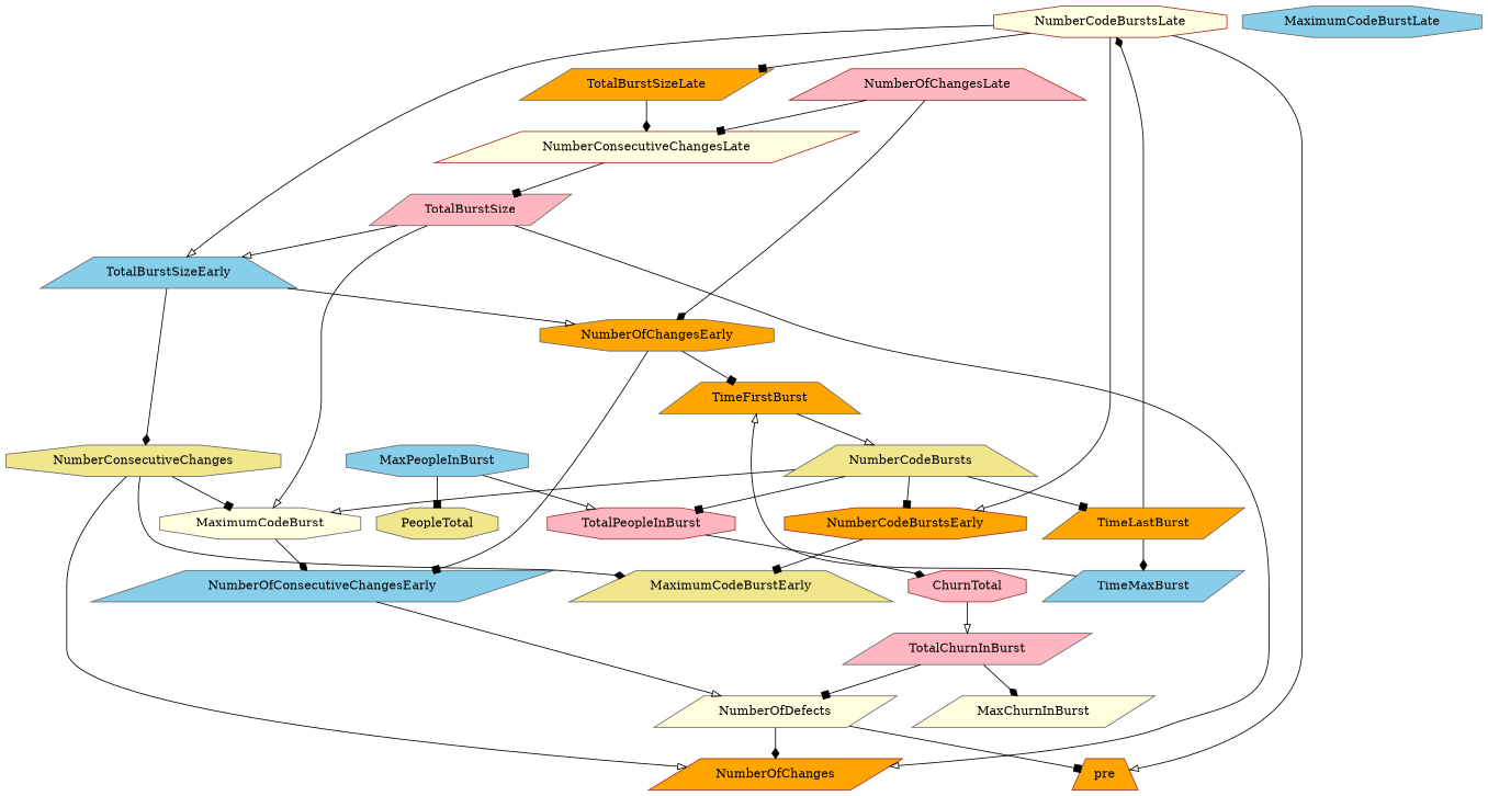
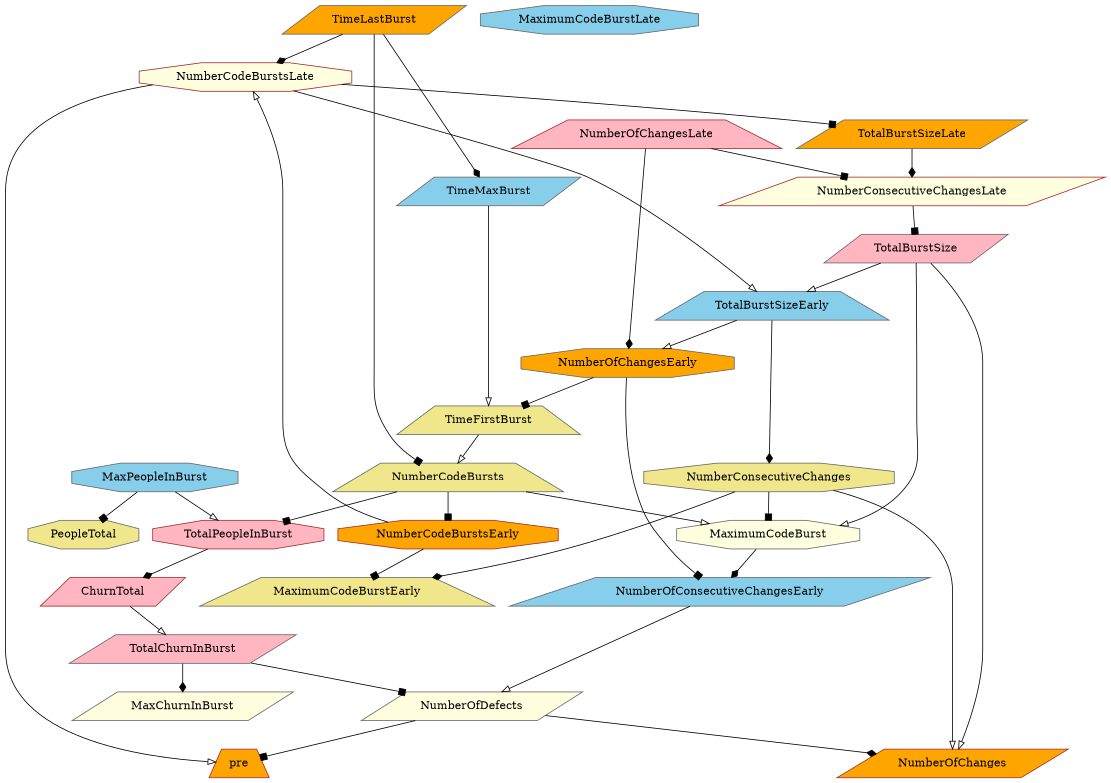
  digraph {
    node [color=gray40 fillcolor=orange shape=parallelogram style=filled]
    edge [arrowhead=onormal]
    TotalPeopleInBurst [color=brown fillcolor=lightpink shape=octagon]
-   ChurnTotal [color=brown fillcolor=lightpink shape=octagon]
+   ChurnTotal [color=brown fillcolor=lightpink]
    TotalChurnInBurst [fillcolor=lightpink]
    MaximumCodeBurstLate [fillcolor=skyblue shape=octagon]
    MaxPeopleInBurst [fillcolor=skyblue shape=octagon]
    PeopleTotal [fillcolor=khaki shape=octagon]
    NumberConsecutiveChangesLate [color=brown fillcolor=lightyellow]
    TotalBurstSizeLate
    TotalBurstSize [fillcolor=lightpink]
    NumberCodeBurstsLate [color=brown fillcolor=lightyellow shape=octagon]
    NumberCodeBurstsEarly [color=brown shape=octagon]
    TotalBurstSizeEarly [fillcolor=skyblue shape=trapezium]
    pre [color=brown shape=trapezium]
    MaximumCodeBurstEarly [fillcolor=khaki shape=trapezium]
    NumberOfChangesEarly [shape=octagon]
    NumberConsecutiveChanges [fillcolor=khaki shape=octagon]
    NumberOfChangesLate [color=brown fillcolor=lightpink shape=trapezium]
-   TimeFirstBurst [shape=trapezium]
+   TimeFirstBurst [fillcolor=khaki shape=trapezium]
    NumberOfConsecutiveChangesEarly [fillcolor=skyblue]
    NumberCodeBursts [fillcolor=khaki shape=trapezium]
    NumberOfDefects [fillcolor=lightyellow]
    MaximumCodeBurst [fillcolor=lightyellow shape=octagon]
    MaxChurnInBurst [fillcolor=lightyellow]
    NumberOfChanges [color=brown]
    TimeMaxBurst [fillcolor=skyblue]
    TimeLastBurst
    TotalPeopleInBurst -> ChurnTotal [arrowhead=diamond]
    ChurnTotal -> TotalChurnInBurst
    TotalChurnInBurst -> NumberOfDefects [arrowhead=box]
    TotalChurnInBurst -> MaxChurnInBurst [arrowhead=diamond]
    MaxPeopleInBurst -> TotalPeopleInBurst
    MaxPeopleInBurst -> PeopleTotal [arrowhead=box]
    NumberConsecutiveChangesLate -> TotalBurstSize [arrowhead=box]
    TotalBurstSizeLate -> NumberConsecutiveChangesLate [arrowhead=diamond]
    TotalBurstSize -> TotalBurstSizeEarly
    TotalBurstSize -> MaximumCodeBurst
    TotalBurstSize -> NumberOfChanges
    NumberCodeBurstsLate -> TotalBurstSizeLate [arrowhead=box]
-   NumberCodeBurstsLate -> NumberCodeBurstsEarly
+   NumberCodeBurstsEarly -> NumberCodeBurstsLate
    NumberCodeBurstsLate -> TotalBurstSizeEarly
    NumberCodeBurstsLate -> pre
    NumberCodeBurstsEarly -> MaximumCodeBurstEarly [arrowhead=box]
    TotalBurstSizeEarly -> NumberOfChangesEarly
    TotalBurstSizeEarly -> NumberConsecutiveChanges [arrowhead=diamond]
    NumberOfChangesEarly -> TimeFirstBurst [arrowhead=box]
    NumberOfChangesEarly -> NumberOfConsecutiveChangesEarly [arrowhead=box]
    NumberConsecutiveChanges -> MaximumCodeBurstEarly [arrowhead=diamond]
    NumberConsecutiveChanges -> MaximumCodeBurst [arrowhead=box]
    NumberConsecutiveChanges -> NumberOfChanges
    NumberOfChangesLate -> NumberConsecutiveChangesLate [arrowhead=box]
    NumberOfChangesLate -> NumberOfChangesEarly [arrowhead=diamond]
    TimeFirstBurst -> NumberCodeBursts
    NumberOfConsecutiveChangesEarly -> NumberOfDefects
    NumberCodeBursts -> TotalPeopleInBurst [arrowhead=box]
    NumberCodeBursts -> NumberCodeBurstsEarly [arrowhead=box]
    NumberCodeBursts -> MaximumCodeBurst
    NumberOfDefects -> pre [arrowhead=box]
    NumberOfDefects -> NumberOfChanges [arrowhead=diamond]
    MaximumCodeBurst -> NumberOfConsecutiveChangesEarly [arrowhead=diamond]
    TimeMaxBurst -> TimeFirstBurst
    TimeLastBurst -> NumberCodeBurstsLate [arrowhead=diamond]
-   NumberCodeBursts -> TimeLastBurst [arrowhead=box]
+   TimeLastBurst -> NumberCodeBursts [arrowhead=box]
    TimeLastBurst -> TimeMaxBurst [arrowhead=diamond]
  }
